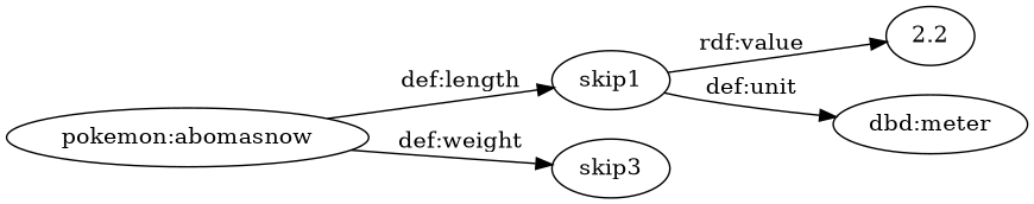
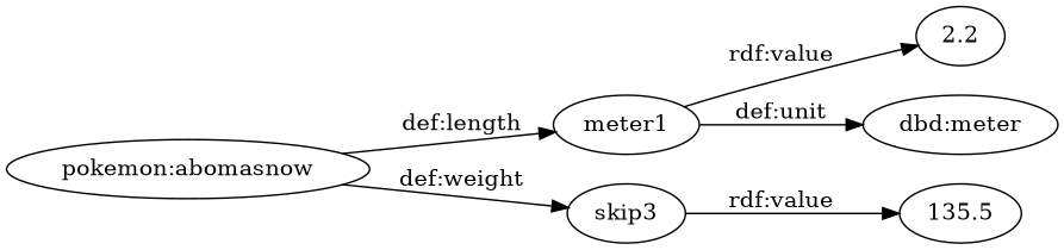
  digraph {
    rankdir=LR
    n1 [label=<pokemon:abomasnow>]
-   skip1
+   skip1 [label=meter1]
    n3 [label=skip3]
    n4 [label=<2.2>]
    n5 [label=<dbd:meter>]
+   n6 [label=<135.5>]
    n1 -> skip1 [label=<def:length>]
    n1 -> n3 [label=<def:weight>]
    skip1 -> n4 [label=<rdf:value>]
    skip1 -> n5 [label=<def:unit>]
+   n3 -> n6 [label=<rdf:value>]
  }
